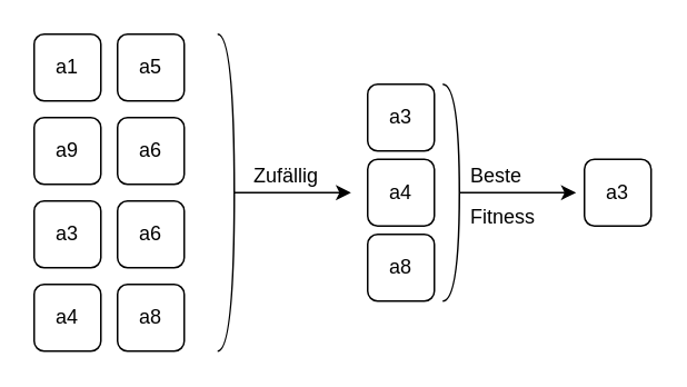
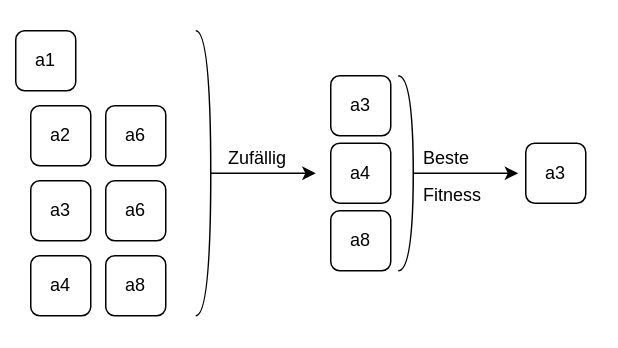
  <mxCell id="0" />
  <mxCell id="1" parent="0" />
- <mxCell id="2" value="a1" style="rounded=1;whiteSpace=wrap;html=1;" vertex="1" parent="1"><mxGeometry x="20" y="20" width="40" height="40" as="geometry" /></mxCell>
- <mxCell id="3" value="a9" style="rounded=1;whiteSpace=wrap;html=1;" vertex="1" parent="1"><mxGeometry x="20" y="70" width="40" height="40" as="geometry" /></mxCell>
+ <mxCell id="2" value="a1" style="rounded=1;whiteSpace=wrap;html=1;" vertex="1" parent="1"><mxGeometry x="10" y="20" width="40" height="40" as="geometry" /></mxCell>
+ <mxCell id="3" value="a2" style="rounded=1;whiteSpace=wrap;html=1;" vertex="1" parent="1"><mxGeometry x="20" y="70" width="40" height="40" as="geometry" /></mxCell>
  <mxCell id="4" value="a3" style="rounded=1;whiteSpace=wrap;html=1;" vertex="1" parent="1"><mxGeometry x="20" y="120" width="40" height="40" as="geometry" /></mxCell>
- <mxCell id="5" value="a5" style="rounded=1;whiteSpace=wrap;html=1;" vertex="1" parent="1"><mxGeometry x="70" y="20" width="40" height="40" as="geometry" /></mxCell>
  <mxCell id="6" value="a6" style="rounded=1;whiteSpace=wrap;html=1;" vertex="1" parent="1"><mxGeometry x="70" y="70" width="40" height="40" as="geometry" /></mxCell>
  <mxCell id="7" value="a6" style="rounded=1;whiteSpace=wrap;html=1;" vertex="1" parent="1"><mxGeometry x="70" y="120" width="40" height="40" as="geometry" /></mxCell>
  <mxCell id="8" value="a4" style="rounded=1;whiteSpace=wrap;html=1;" vertex="1" parent="1"><mxGeometry x="20" y="170" width="40" height="40" as="geometry" /></mxCell>
  <mxCell id="9" value="a8" style="rounded=1;whiteSpace=wrap;html=1;" vertex="1" parent="1"><mxGeometry x="70" y="170" width="40" height="40" as="geometry" /></mxCell>
  <mxCell id="10" value="" style="shape=requiredInterface;html=1;verticalLabelPosition=bottom;" vertex="1" parent="1"><mxGeometry x="130" y="20" width="10" height="190" as="geometry" /></mxCell>
  <mxCell id="11" value="" style="endArrow=classic;html=1;" edge="1" parent="1"><mxGeometry width="50" height="50" relative="1" as="geometry"><mxPoint x="140" y="115" as="sourcePoint" /><mxPoint x="210" y="115" as="targetPoint" /><Array as="points" /></mxGeometry></mxCell>
  <mxCell id="12" value="Zufällig" style="text;html=1;resizable=0;points=[];autosize=1;align=left;verticalAlign=top;spacingTop=-4;" vertex="1" parent="1"><mxGeometry x="150" y="95" width="60" height="20" as="geometry" /></mxCell>
  <mxCell id="13" value="a3" style="rounded=1;whiteSpace=wrap;html=1;" vertex="1" parent="1"><mxGeometry x="220" y="50" width="40" height="40" as="geometry" /></mxCell>
  <mxCell id="14" value="a4" style="rounded=1;whiteSpace=wrap;html=1;" vertex="1" parent="1"><mxGeometry x="220" y="95" width="40" height="40" as="geometry" /></mxCell>
  <mxCell id="15" value="a8" style="rounded=1;whiteSpace=wrap;html=1;" vertex="1" parent="1"><mxGeometry x="220" y="140" width="40" height="40" as="geometry" /></mxCell>
  <mxCell id="16" value="" style="shape=requiredInterface;html=1;verticalLabelPosition=bottom;" vertex="1" parent="1"><mxGeometry x="265" y="50" width="10" height="130" as="geometry" /></mxCell>
  <mxCell id="17" value="" style="endArrow=classic;html=1;" edge="1" parent="1"><mxGeometry width="50" height="50" relative="1" as="geometry"><mxPoint x="275" y="115" as="sourcePoint" /><mxPoint x="345" y="115" as="targetPoint" /><Array as="points" /></mxGeometry></mxCell>
  <mxCell id="18" value="Beste" style="text;html=1;resizable=0;points=[];autosize=1;align=left;verticalAlign=top;spacingTop=-4;" vertex="1" parent="1"><mxGeometry x="280" y="95" width="50" height="20" as="geometry" /></mxCell>
  <mxCell id="19" value="Fitness" style="text;html=1;resizable=0;points=[];autosize=1;align=left;verticalAlign=top;spacingTop=-4;" vertex="1" parent="1"><mxGeometry x="280" y="120" width="50" height="20" as="geometry" /></mxCell>
  <mxCell id="20" value="a3" style="rounded=1;whiteSpace=wrap;html=1;" vertex="1" parent="1"><mxGeometry x="350" y="95" width="40" height="40" as="geometry" /></mxCell>
